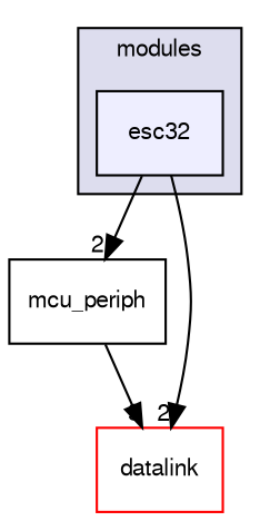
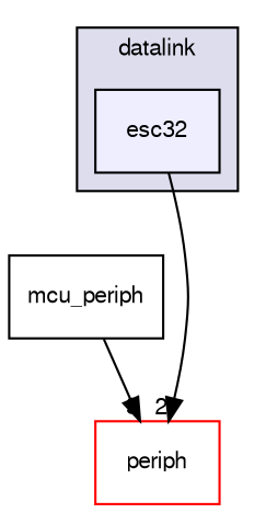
  digraph {
    compound=true
    node [fontname=FreeSans fontsize=10 shape=box style=filled]
    edge [headlabel=2 labeldistance=1.5 labelfontname=FreeSans labelfontsize=10]
    n1 [fillcolor="#eeeeff" label=esc32 pencolor=black]
    n2 [label=mcu_periph style=""]
-   n3 [color=red fillcolor=white label=datalink]
+   n3 [color=red fillcolor=white label=periph]
    subgraph cluster_1 {
      bgcolor="#ddddee"
      fontname=FreeSans
      fontsize=10
-     label=modules
+     label=datalink
      pencolor=black
      n1
    }
-   n1 -> n2
    n1 -> n3
    n2 -> n3 [headlabel=3]
  }
